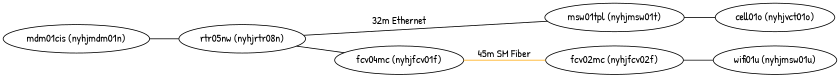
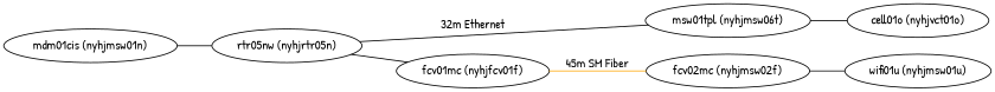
  graph {
    fontname="Patrick Hand"
    rankdir=LR
    node [fontname="Patrick Hand"]
    edge [fontname="Patrick Hand"]
-   n1 [label="msw01tpl (nyhjmsw01t)"]
-   n2 [label="fcv02mc (nyhjfcv02f)"]
+   n1 [label="msw01tpl (nyhjmsw06t)"]
+   n2 [label="fcv02mc (nyhjmsw02f)"]
    n3 [label="cell01o (nyhjvct01o)"]
    n4 [label="wifi01u (nyhjmsw01u)"]
-   n5 [label="mdm01cis (nyhjmdm01n)"]
-   n6 [label="rtr05nw (nyhjrtr08n)"]
-   n7 [label="fcv04mc (nyhjfcv01f)"]
+   n5 [label="mdm01cis (nyhjmsw01n)"]
+   n6 [label="rtr05nw (nyhjrtr05n)"]
+   n7 [label="fcv01mc (nyhjfcv01f)"]
    subgraph sub_1 {
      rank=same
      n1
      n2
    }
    n1 -- n3
    n2 -- n4
    n5 -- n6
    n6 -- n1 [label="32m Ethernet"]
    n6 -- n7
    n7 -- n2 [color=orange label="45m SM Fiber"]
  }
